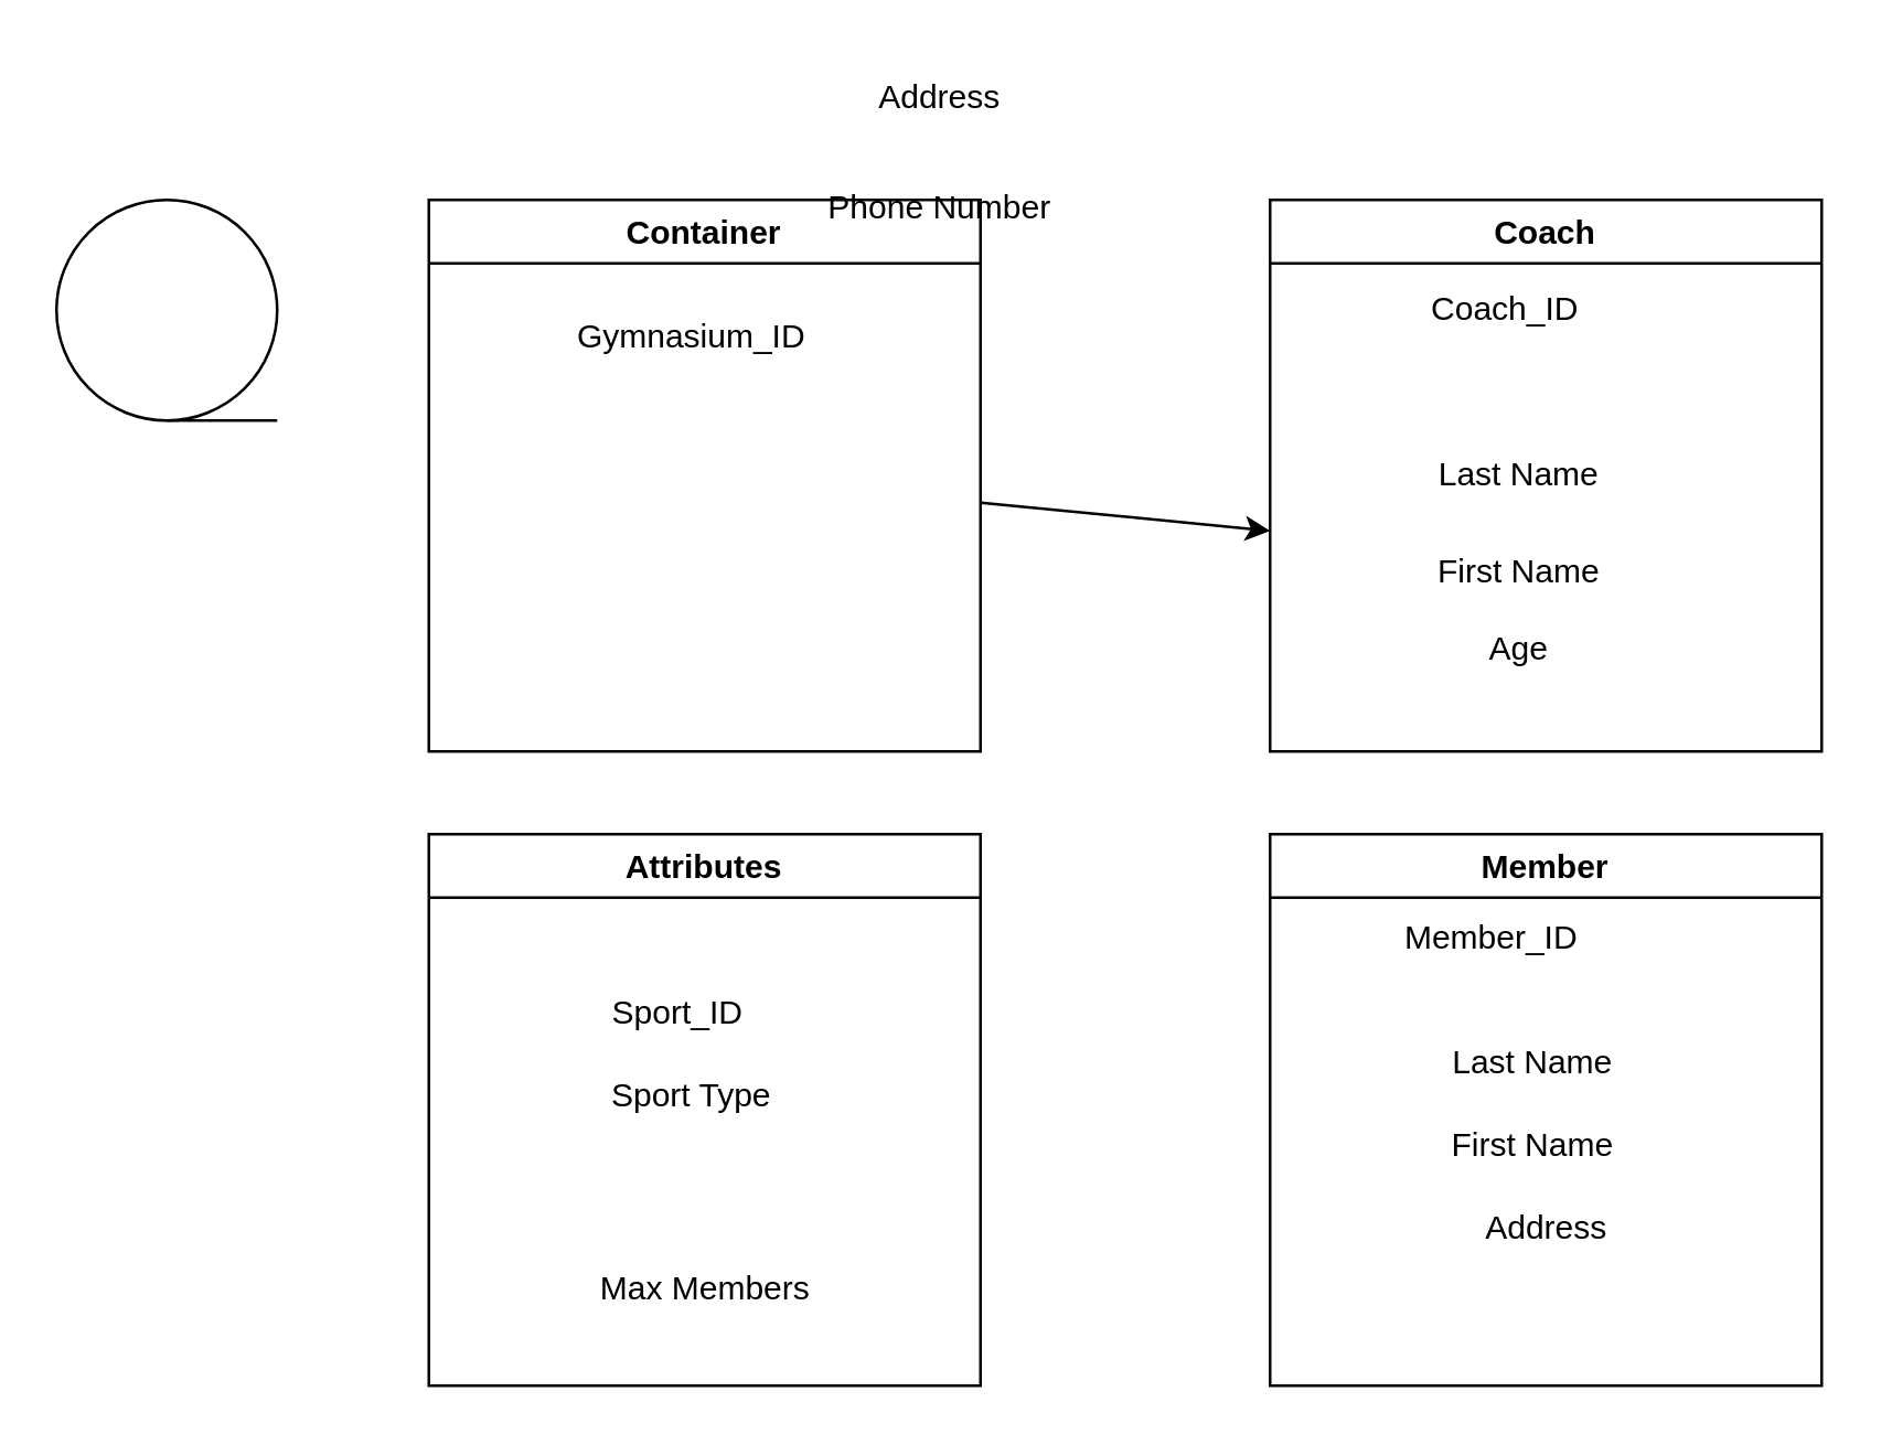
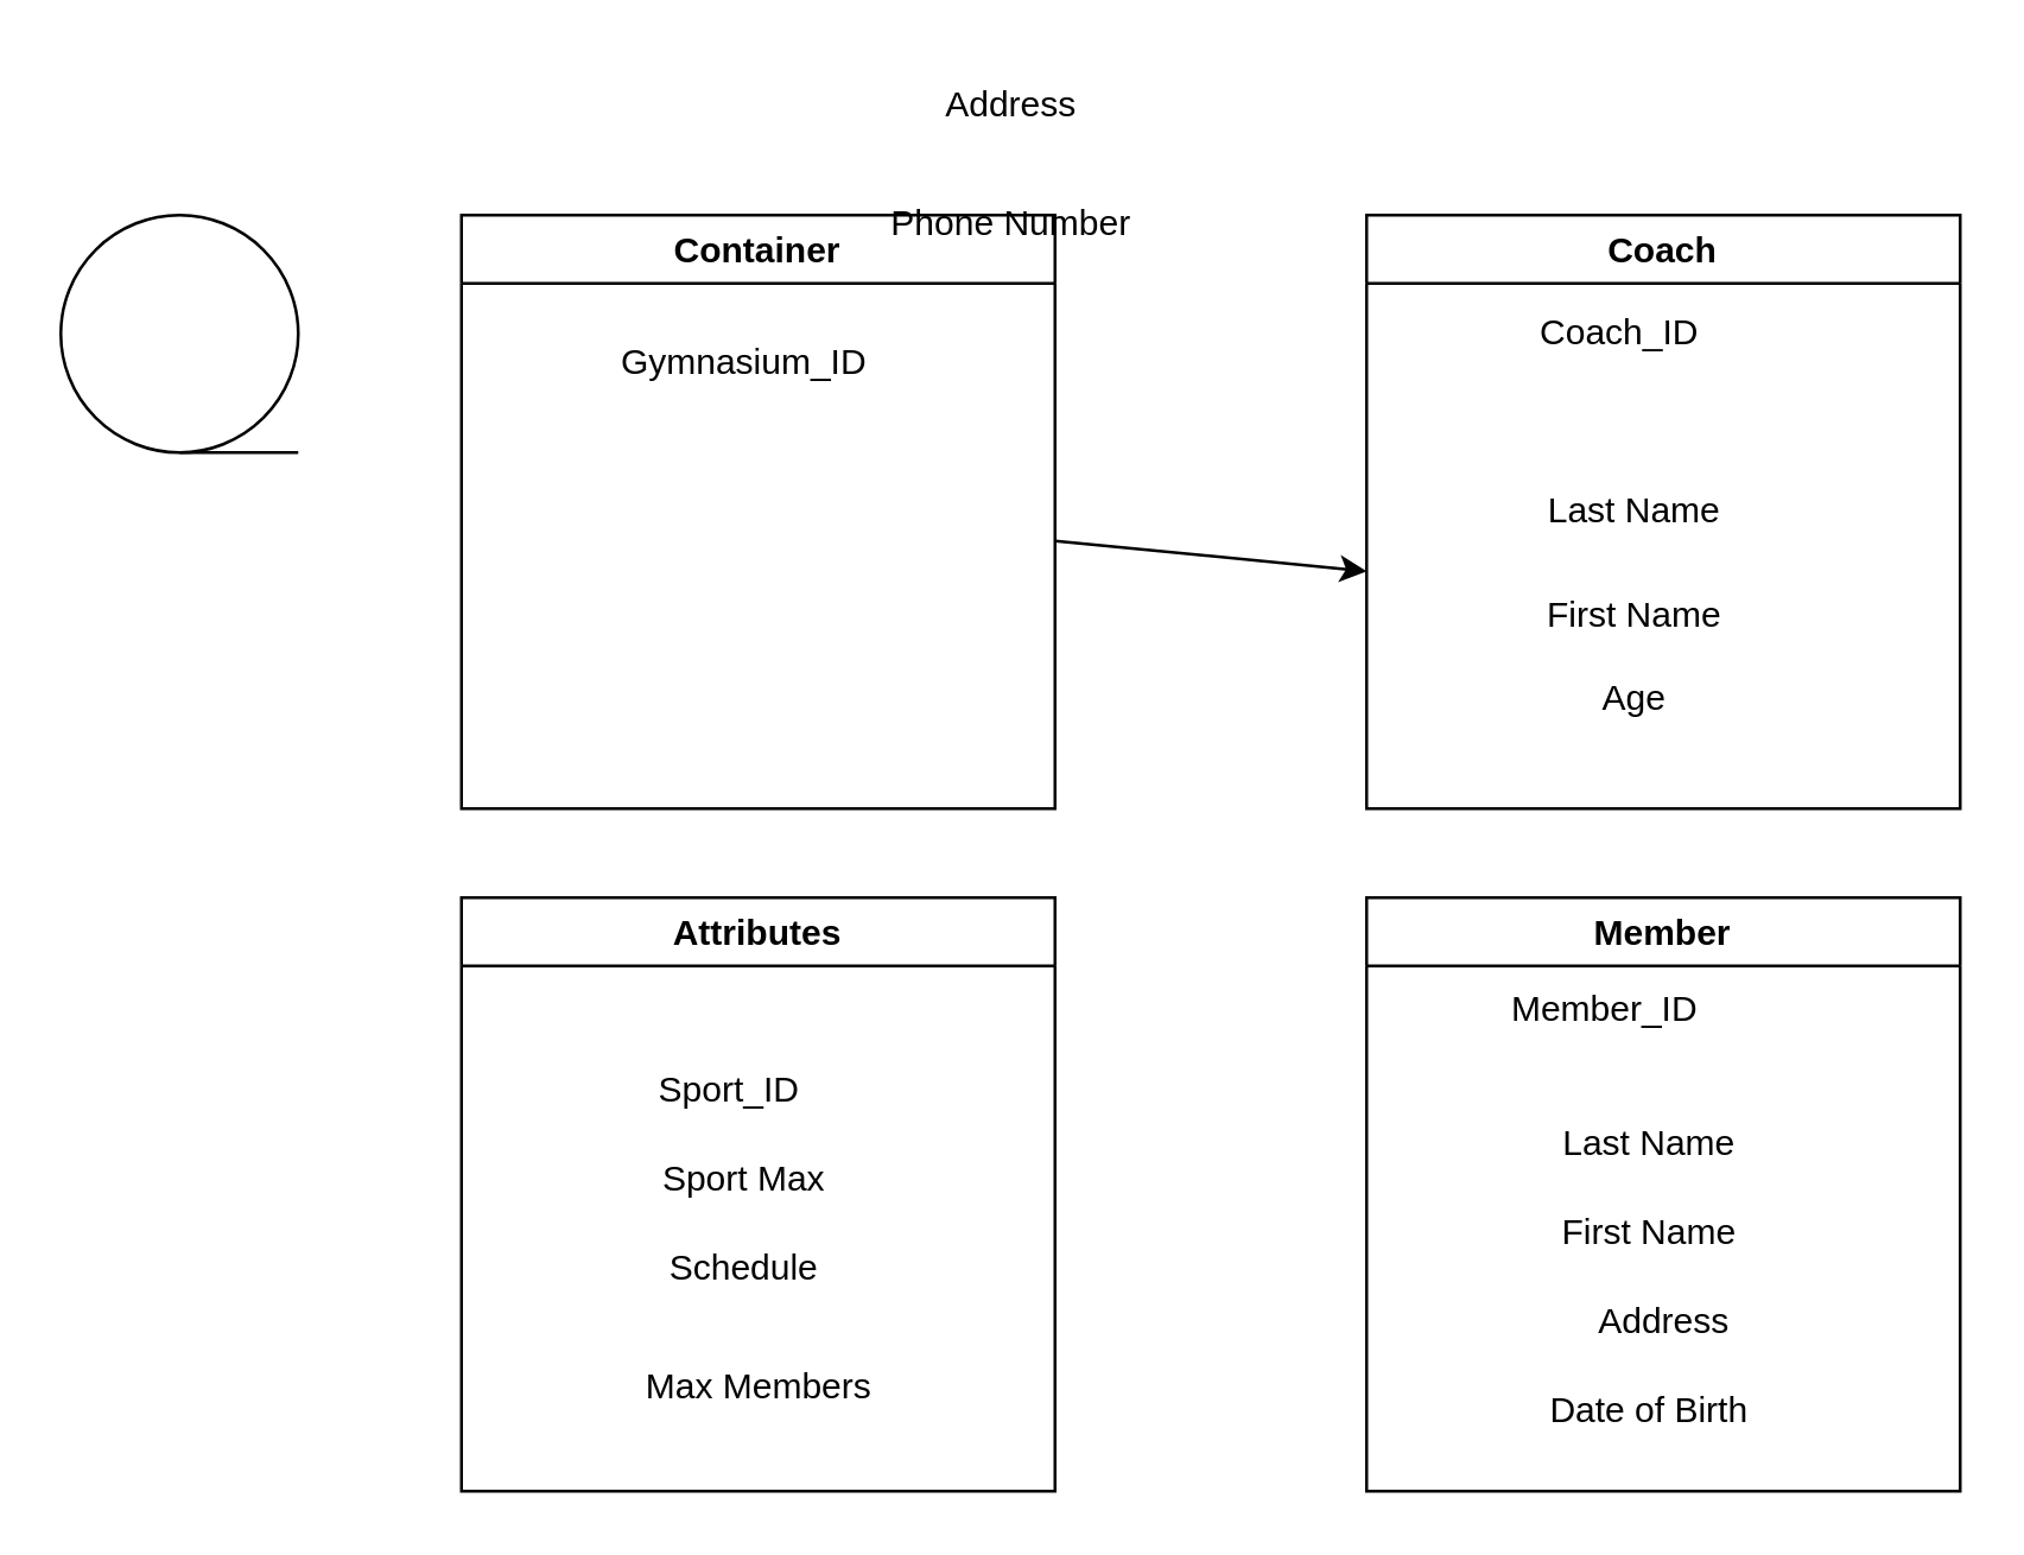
  <mxCell id="0" />
  <mxCell id="1" parent="0" />
  <mxCell id="2" value="" style="shape=tapeData;whiteSpace=wrap;html=1;perimeter=ellipsePerimeter;" parent="1" vertex="1"><mxGeometry x="20" y="72" width="80" height="80" as="geometry" /></mxCell>
  <mxCell id="3" style="edgeStyle=none;html=1;" parent="1" source="4" edge="1"><mxGeometry relative="1" as="geometry"><mxPoint x="460" y="192" as="targetPoint" /></mxGeometry></mxCell>
  <mxCell id="4" value="Container" style="swimlane;" parent="1" vertex="1"><mxGeometry x="155" y="72" width="200" height="200" as="geometry" /></mxCell>
  <mxCell id="5" value="Gymnasium_ID" style="text;html=1;align=center;verticalAlign=middle;resizable=0;points=[];autosize=1;strokeColor=none;fillColor=none;" parent="4" vertex="1"><mxGeometry x="40" y="35" width="110" height="30" as="geometry" /></mxCell>
  <mxCell id="6" value="Address" style="text;html=1;align=center;verticalAlign=middle;resizable=0;points=[];autosize=1;strokeColor=none;fillColor=none;" parent="1" vertex="1"><mxGeometry x="305" y="20" width="70" height="30" as="geometry" /></mxCell>
  <mxCell id="7" value="Phone Number" style="text;html=1;align=center;verticalAlign=middle;resizable=0;points=[];autosize=1;strokeColor=none;fillColor=none;" parent="1" vertex="1"><mxGeometry x="290" y="60" width="100" height="30" as="geometry" /></mxCell>
  <mxCell id="8" value="Member" style="swimlane;" parent="1" vertex="1"><mxGeometry x="460" y="302" width="200" height="200" as="geometry" /></mxCell>
  <mxCell id="9" value="Address" style="text;html=1;align=center;verticalAlign=middle;resizable=0;points=[];autosize=1;strokeColor=none;fillColor=none;" parent="8" vertex="1"><mxGeometry x="65" y="128" width="70" height="30" as="geometry" /></mxCell>
  <mxCell id="10" value="First Name" style="text;html=1;align=center;verticalAlign=middle;resizable=0;points=[];autosize=1;strokeColor=none;fillColor=none;" parent="8" vertex="1"><mxGeometry x="55" y="98" width="80" height="30" as="geometry" /></mxCell>
  <mxCell id="11" value="Last Name" style="text;html=1;align=center;verticalAlign=middle;resizable=0;points=[];autosize=1;strokeColor=none;fillColor=none;" parent="8" vertex="1"><mxGeometry x="55" y="68" width="80" height="30" as="geometry" /></mxCell>
  <mxCell id="12" value="Member_ID" style="text;html=1;align=center;verticalAlign=middle;resizable=0;points=[];autosize=1;strokeColor=none;fillColor=none;" parent="8" vertex="1"><mxGeometry x="35" y="23" width="90" height="30" as="geometry" /></mxCell>
+ <mxCell id="13" value="Date of Birth" style="text;html=1;align=center;verticalAlign=middle;resizable=0;points=[];autosize=1;strokeColor=none;fillColor=none;" parent="8" vertex="1"><mxGeometry x="50" y="158" width="90" height="30" as="geometry" /></mxCell>
  <mxCell id="14" value="Attributes" style="swimlane;" parent="1" vertex="1"><mxGeometry x="155" y="302" width="200" height="200" as="geometry" /></mxCell>
  <mxCell id="15" value="Sport_ID" style="text;html=1;align=center;verticalAlign=middle;resizable=0;points=[];autosize=1;strokeColor=none;fillColor=none;" parent="14" vertex="1"><mxGeometry x="50" y="50" width="80" height="30" as="geometry" /></mxCell>
  <mxCell id="16" value="Max Members " style="text;html=1;align=center;verticalAlign=middle;resizable=0;points=[];autosize=1;strokeColor=none;fillColor=none;" parent="14" vertex="1"><mxGeometry x="50" y="150" width="100" height="30" as="geometry" /></mxCell>
- <mxCell id="18" value="Sport Type" style="text;html=1;align=center;verticalAlign=middle;resizable=0;points=[];autosize=1;strokeColor=none;fillColor=none;" parent="14" vertex="1"><mxGeometry x="55" y="80" width="80" height="30" as="geometry" /></mxCell>
+ <mxCell id="17" value="Schedule" style="text;html=1;align=center;verticalAlign=middle;resizable=0;points=[];autosize=1;strokeColor=none;fillColor=none;" parent="14" vertex="1"><mxGeometry x="60" y="110" width="70" height="30" as="geometry" /></mxCell>
+ <mxCell id="18" value="Sport Max" style="text;html=1;align=center;verticalAlign=middle;resizable=0;points=[];autosize=1;strokeColor=none;fillColor=none;" parent="14" vertex="1"><mxGeometry x="55" y="80" width="80" height="30" as="geometry" /></mxCell>
  <mxCell id="19" value="Coach" style="swimlane;" parent="1" vertex="1"><mxGeometry x="460" y="72" width="200" height="200" as="geometry" /></mxCell>
  <mxCell id="20" value="Age" style="text;html=1;align=center;verticalAlign=middle;resizable=0;points=[];autosize=1;strokeColor=none;fillColor=none;" parent="19" vertex="1"><mxGeometry x="70" y="148" width="40" height="30" as="geometry" /></mxCell>
  <mxCell id="21" value="First Name" style="text;html=1;align=center;verticalAlign=middle;resizable=0;points=[];autosize=1;strokeColor=none;fillColor=none;" parent="19" vertex="1"><mxGeometry x="50" y="120" width="80" height="30" as="geometry" /></mxCell>
  <mxCell id="22" value="Last Name" style="text;html=1;align=center;verticalAlign=middle;resizable=0;points=[];autosize=1;strokeColor=none;fillColor=none;" parent="19" vertex="1"><mxGeometry x="50" y="85" width="80" height="30" as="geometry" /></mxCell>
  <mxCell id="23" value="Coach_ID" style="text;html=1;align=center;verticalAlign=middle;resizable=0;points=[];autosize=1;strokeColor=none;fillColor=none;" parent="19" vertex="1"><mxGeometry x="45" y="25" width="80" height="30" as="geometry" /></mxCell>
